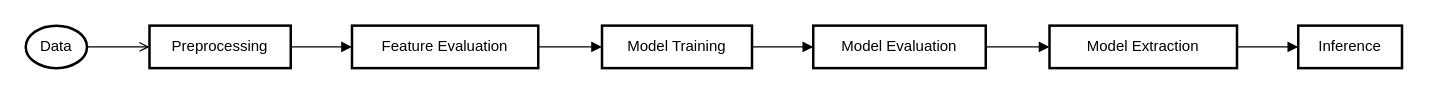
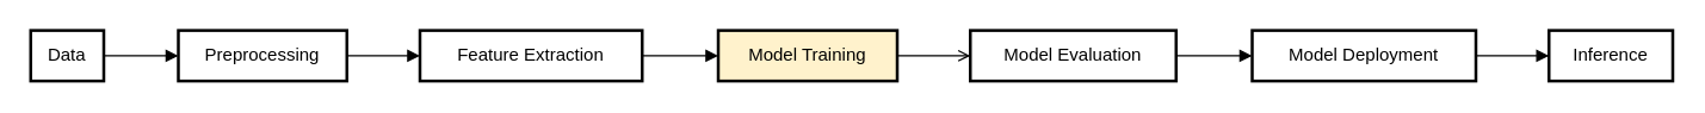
  <mxCell id="0" />
  <mxCell id="1" parent="0" />
- <mxCell id="2" value="Data" style="ellipse;whiteSpace=wrap;strokeWidth=2;" vertex="1" parent="1"><mxGeometry width="49" height="34" as="geometry" x="20" y="20" /></mxCell>
+ <mxCell id="2" value="Data" style="whiteSpace=wrap;strokeWidth=2;" vertex="1" parent="1"><mxGeometry width="49" height="34" as="geometry" x="20" y="20" /></mxCell>
  <mxCell id="3" value="Preprocessing" style="whiteSpace=wrap;strokeWidth=2;" vertex="1" parent="1"><mxGeometry x="119" width="113" height="34" as="geometry" y="20" /></mxCell>
- <mxCell id="4" value="Feature Evaluation" style="whiteSpace=wrap;strokeWidth=2;" vertex="1" parent="1"><mxGeometry x="281" width="149" height="34" as="geometry" y="20" /></mxCell>
- <mxCell id="5" value="Model Training" style="whiteSpace=wrap;strokeWidth=2;" vertex="1" parent="1"><mxGeometry x="481" width="120" height="34" as="geometry" y="20" /></mxCell>
+ <mxCell id="4" value="Feature Extraction" style="whiteSpace=wrap;strokeWidth=2;" vertex="1" parent="1"><mxGeometry x="281" width="149" height="34" as="geometry" y="20" /></mxCell>
+ <mxCell id="5" value="Model Training" style="whiteSpace=wrap;strokeWidth=2;fillColor=#fff2cc;" vertex="1" parent="1"><mxGeometry x="481" width="120" height="34" as="geometry" y="20" /></mxCell>
  <mxCell id="6" value="Model Evaluation" style="whiteSpace=wrap;strokeWidth=2;" vertex="1" parent="1"><mxGeometry x="650" width="138" height="34" as="geometry" y="20" /></mxCell>
- <mxCell id="7" value="Model Extraction" style="whiteSpace=wrap;strokeWidth=2;" vertex="1" parent="1"><mxGeometry x="839" width="150" height="34" as="geometry" y="20" /></mxCell>
+ <mxCell id="7" value="Model Deployment" style="whiteSpace=wrap;strokeWidth=2;" vertex="1" parent="1"><mxGeometry x="839" width="150" height="34" as="geometry" y="20" /></mxCell>
  <mxCell id="8" value="Inference" style="whiteSpace=wrap;strokeWidth=2;" vertex="1" parent="1"><mxGeometry x="1038" width="83" height="34" as="geometry" y="20" /></mxCell>
- <mxCell id="9" value="" style="curved=1;startArrow=none;endArrow=open;exitX=0.991;exitY=0.5;entryX=-0.004;entryY=0.5;" edge="1" parent="1" source="2" target="3"><mxGeometry relative="1" as="geometry"><Array as="points" /></mxGeometry></mxCell>
+ <mxCell id="9" value="" style="curved=1;startArrow=none;endArrow=block;exitX=0.991;exitY=0.5;entryX=-0.004;entryY=0.5;" edge="1" parent="1" source="2" target="3"><mxGeometry relative="1" as="geometry"><Array as="points" /></mxGeometry></mxCell>
  <mxCell id="10" value="" style="curved=1;startArrow=none;endArrow=block;exitX=0.994;exitY=0.5;entryX=0.002;entryY=0.5;" edge="1" parent="1" source="3" target="4"><mxGeometry relative="1" as="geometry"><Array as="points" /></mxGeometry></mxCell>
  <mxCell id="11" value="" style="curved=1;startArrow=none;endArrow=block;exitX=1.005;exitY=0.5;entryX=-0.003;entryY=0.5;" edge="1" parent="1" source="4" target="5"><mxGeometry relative="1" as="geometry"><Array as="points" /></mxGeometry></mxCell>
- <mxCell id="12" value="" style="curved=1;startArrow=none;endArrow=block;exitX=0.994;exitY=0.5;entryX=0.002;entryY=0.5;" edge="1" parent="1" source="5" target="6"><mxGeometry relative="1" as="geometry"><Array as="points" /></mxGeometry></mxCell>
+ <mxCell id="12" value="" style="curved=1;startArrow=none;endArrow=open;exitX=0.994;exitY=0.5;entryX=0.002;entryY=0.5;" edge="1" parent="1" source="5" target="6"><mxGeometry relative="1" as="geometry"><Array as="points" /></mxGeometry></mxCell>
  <mxCell id="13" value="" style="curved=1;startArrow=none;endArrow=block;exitX=1.004;exitY=0.5;entryX=-0.003;entryY=0.5;" edge="1" parent="1" source="6" target="7"><mxGeometry relative="1" as="geometry"><Array as="points" /></mxGeometry></mxCell>
  <mxCell id="14" value="" style="curved=1;startArrow=none;endArrow=block;exitX=0.994;exitY=0.5;entryX=0.002;entryY=0.5;" edge="1" parent="1" source="7" target="8"><mxGeometry relative="1" as="geometry"><Array as="points" /></mxGeometry></mxCell>
